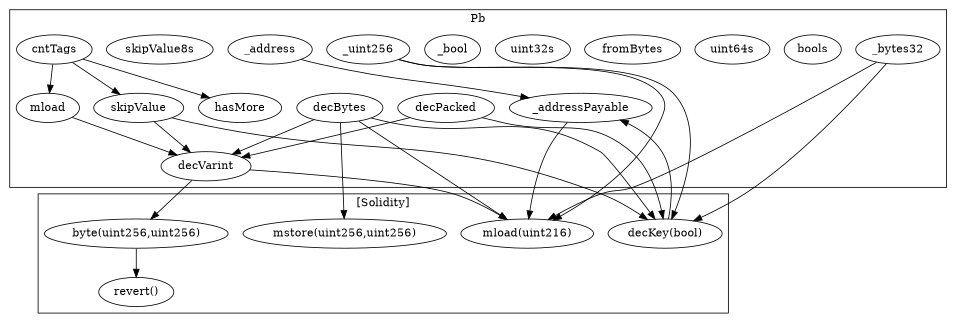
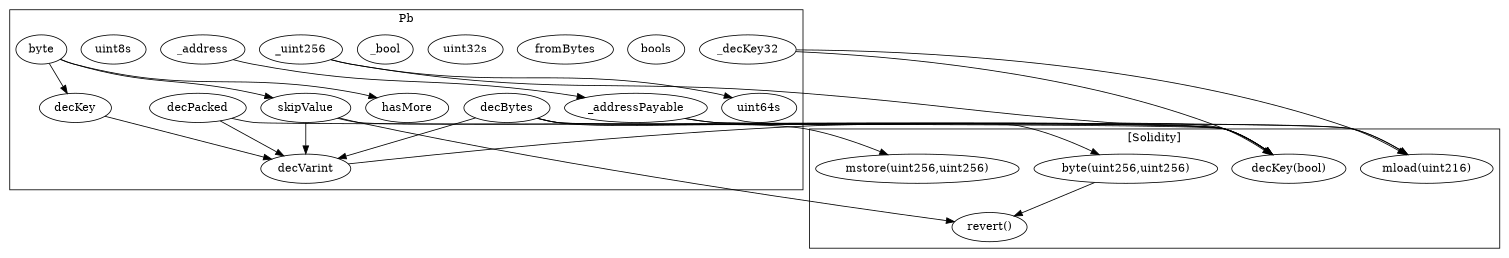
  strict digraph {
    n1 [label=_uint256]
    n2 [label=bools]
    n3 [label=uint64s]
    n4 [label=fromBytes]
    n5 [label=decVarint]
-   n6 [label=mload]
+   n6 [label=decKey]
    n7 [label=_addressPayable]
    n8 [label=uint32s]
    n9 [label=hasMore]
    n10 [label=decBytes]
    n11 [label=_bool]
    n12 [label=skipValue]
    n13 [label=decPacked]
-   n14 [label=cntTags]
-   n15 [label=_bytes32]
-   n16 [label=skipValue8s]
+   n14 [label=byte]
+   n15 [label=_decKey32]
+   n16 [label=uint8s]
    n17 [label=_address]
    n18 [label="decKey(bool)"]
    n19 [label="mload(uint216)"]
    "revert()"
    "byte(uint256,uint256)"
    "mstore(uint256,uint256)"
    subgraph cluster_1 {
      label=Pb
      n1
      n2
      n3
      n4
      n5
      n6
      n7
      n8
      n9
      n10
      n11
      n12
      n13
      n14
      n15
      n16
      n17
    }
    subgraph cluster_2 {
      label="[Solidity]"
      n18
      n19
      "revert()"
      "byte(uint256,uint256)"
      "mstore(uint256,uint256)"
    }
    n1 -> n18
-   n1 -> n19
-   n5 -> n19
+   n1 -> n3
    n5 -> "byte(uint256,uint256)"
    n6 -> n5
-   n18 -> n7
+   n7 -> n18
    n7 -> n19
    n10 -> n5
    n10 -> n18
    n10 -> n19
    n10 -> "mstore(uint256,uint256)"
    n12 -> n5
    n12 -> n18
+   n12 -> "revert()"
    n13 -> n5
    n13 -> n18
    n14 -> n6
    n14 -> n9
    n14 -> n12
    n15 -> n18
    n15 -> n19
    n17 -> n7
    "byte(uint256,uint256)" -> "revert()"
  }
